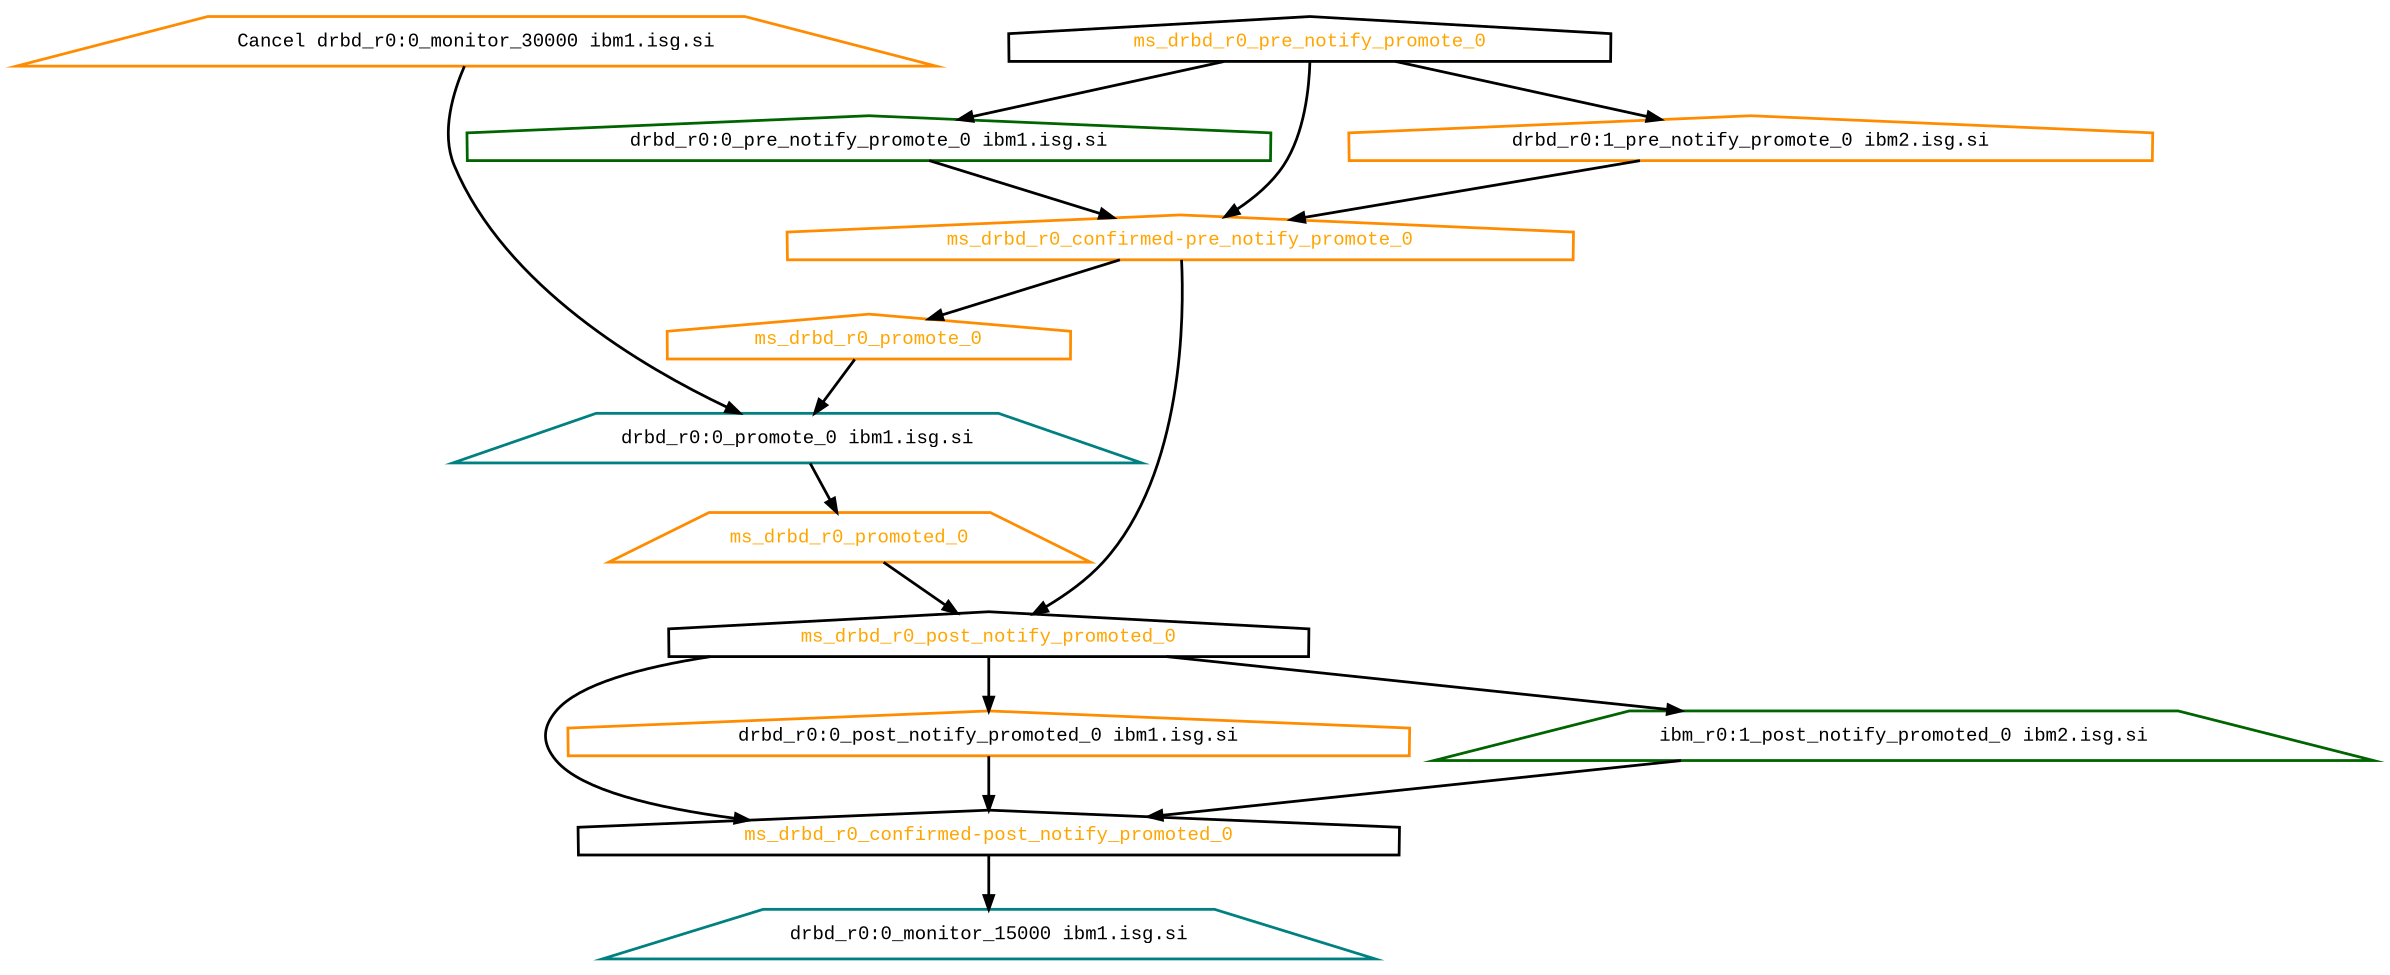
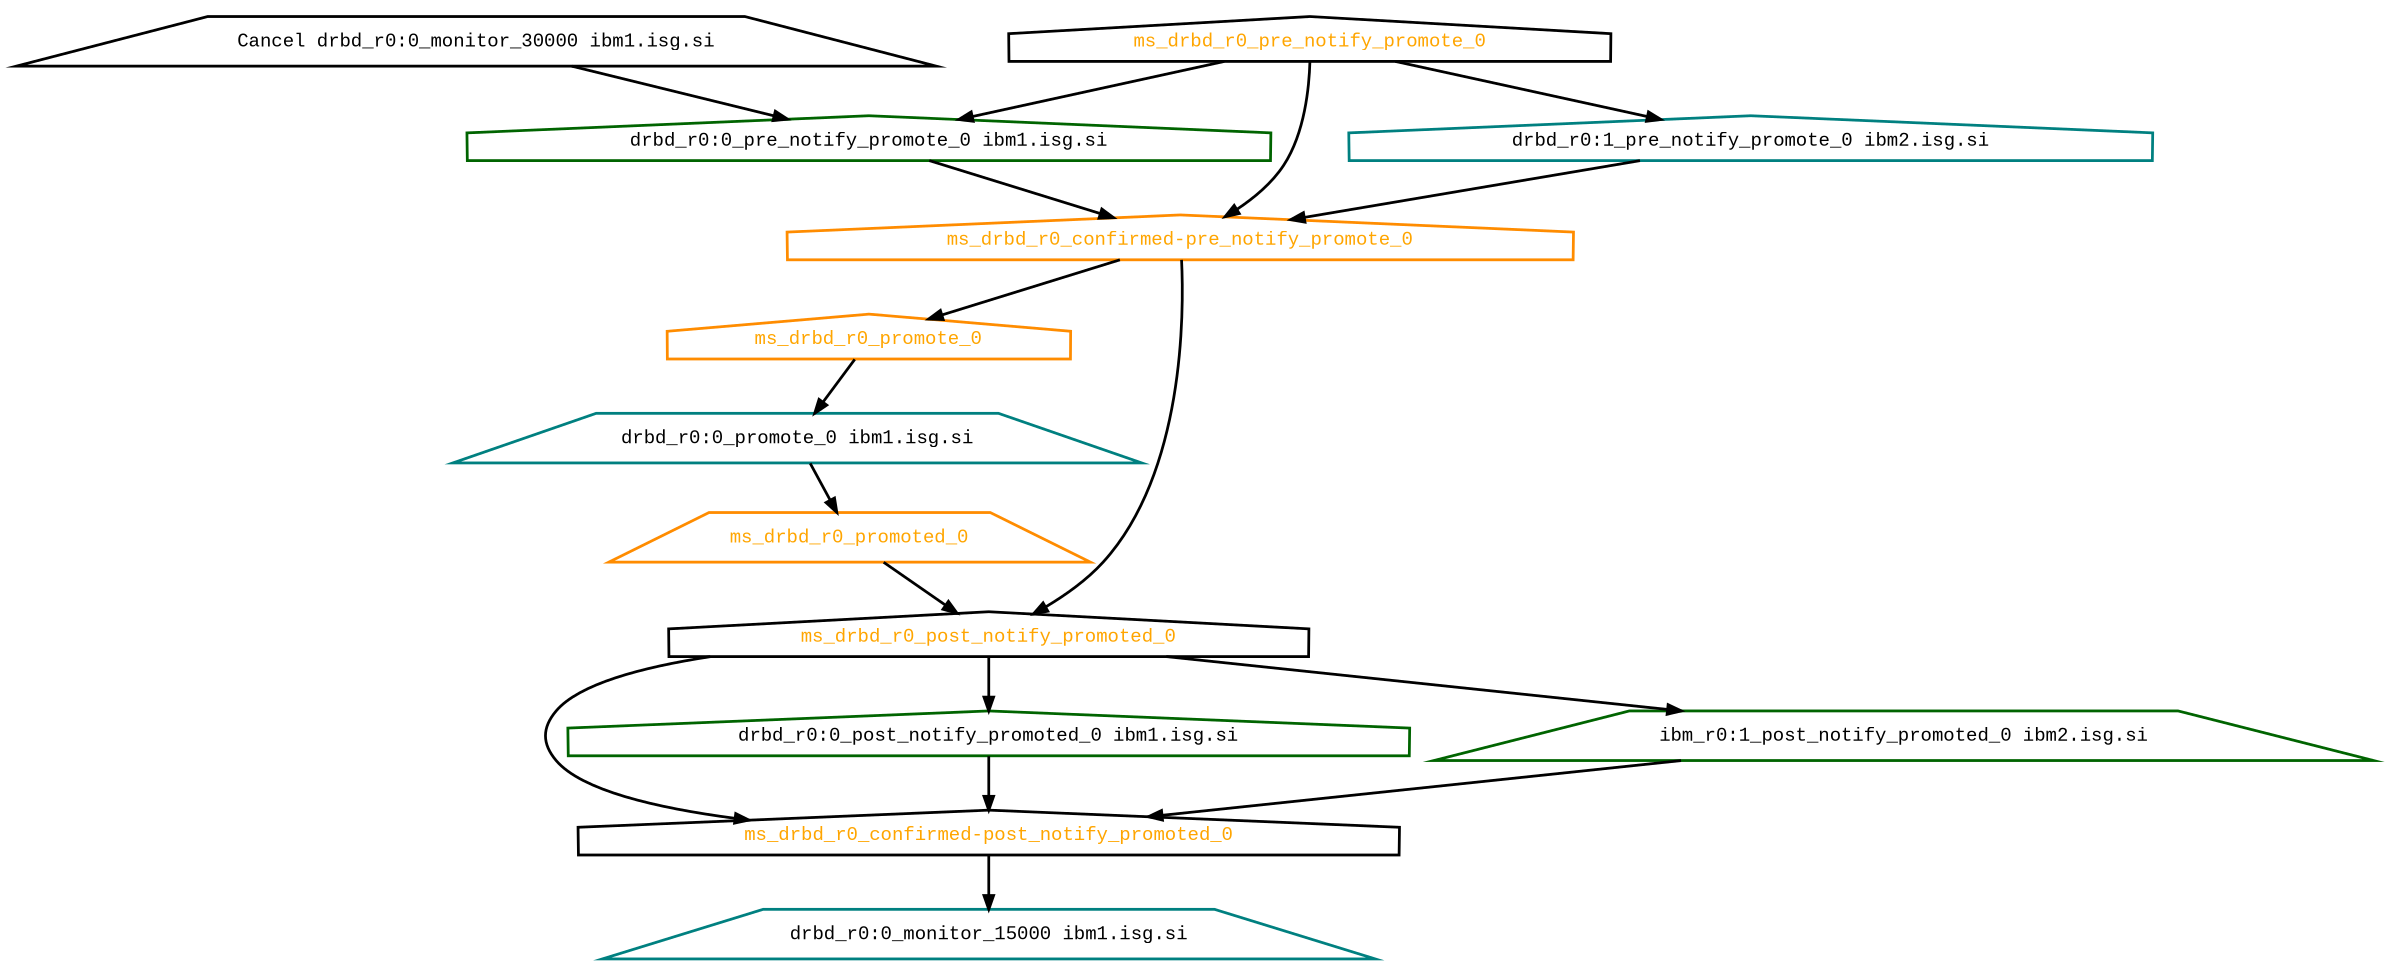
  digraph {
    fontname="Liberation Mono"
    node [color=darkorange fontcolor=black fontname="Liberation Mono" shape=house style=bold]
    edge [fontname="Liberation Mono" style=bold]
-   "Cancel drbd_r0:0_monitor_30000 ibm1.isg.si" [shape=trapezium]
+   "Cancel drbd_r0:0_monitor_30000 ibm1.isg.si" [color=black shape=trapezium]
    "drbd_r0:0_promote_0 ibm1.isg.si" [color=teal shape=trapezium]
    ms_drbd_r0_promoted_0 [fontcolor=orange shape=trapezium]
    "drbd_r0:0_monitor_15000 ibm1.isg.si" [color=teal shape=trapezium]
    ms_drbd_r0_post_notify_promoted_0 [color=black fontcolor=orange]
    "ms_drbd_r0_confirmed-post_notify_promoted_0" [color=black fontcolor=orange]
-   "drbd_r0:0_post_notify_promoted_0 ibm1.isg.si"
+   "drbd_r0:0_post_notify_promoted_0 ibm1.isg.si" [color=darkgreen]
    "drbd_r0:0_pre_notify_promote_0 ibm1.isg.si" [color=darkgreen]
    "ms_drbd_r0_confirmed-pre_notify_promote_0" [fontcolor=orange]
    ms_drbd_r0_promote_0 [fontcolor=orange]
    n11 [color=darkgreen label="ibm_r0:1_post_notify_promoted_0 ibm2.isg.si" shape=trapezium]
-   "drbd_r0:1_pre_notify_promote_0 ibm2.isg.si"
+   "drbd_r0:1_pre_notify_promote_0 ibm2.isg.si" [color=teal]
    ms_drbd_r0_pre_notify_promote_0 [color=black fontcolor=orange]
-   "Cancel drbd_r0:0_monitor_30000 ibm1.isg.si" -> "drbd_r0:0_promote_0 ibm1.isg.si"
+   "Cancel drbd_r0:0_monitor_30000 ibm1.isg.si" -> "drbd_r0:0_pre_notify_promote_0 ibm1.isg.si"
    "drbd_r0:0_promote_0 ibm1.isg.si" -> ms_drbd_r0_promoted_0
    ms_drbd_r0_promoted_0 -> ms_drbd_r0_post_notify_promoted_0
    ms_drbd_r0_post_notify_promoted_0 -> "ms_drbd_r0_confirmed-post_notify_promoted_0"
    ms_drbd_r0_post_notify_promoted_0 -> "drbd_r0:0_post_notify_promoted_0 ibm1.isg.si"
    ms_drbd_r0_post_notify_promoted_0 -> n11
    "ms_drbd_r0_confirmed-post_notify_promoted_0" -> "drbd_r0:0_monitor_15000 ibm1.isg.si"
    "drbd_r0:0_post_notify_promoted_0 ibm1.isg.si" -> "ms_drbd_r0_confirmed-post_notify_promoted_0"
    "drbd_r0:0_pre_notify_promote_0 ibm1.isg.si" -> "ms_drbd_r0_confirmed-pre_notify_promote_0"
    "ms_drbd_r0_confirmed-pre_notify_promote_0" -> ms_drbd_r0_post_notify_promoted_0
    "ms_drbd_r0_confirmed-pre_notify_promote_0" -> ms_drbd_r0_promote_0
    ms_drbd_r0_promote_0 -> "drbd_r0:0_promote_0 ibm1.isg.si"
    n11 -> "ms_drbd_r0_confirmed-post_notify_promoted_0"
    "drbd_r0:1_pre_notify_promote_0 ibm2.isg.si" -> "ms_drbd_r0_confirmed-pre_notify_promote_0"
    ms_drbd_r0_pre_notify_promote_0 -> "drbd_r0:0_pre_notify_promote_0 ibm1.isg.si"
    ms_drbd_r0_pre_notify_promote_0 -> "ms_drbd_r0_confirmed-pre_notify_promote_0"
    ms_drbd_r0_pre_notify_promote_0 -> "drbd_r0:1_pre_notify_promote_0 ibm2.isg.si"
  }
